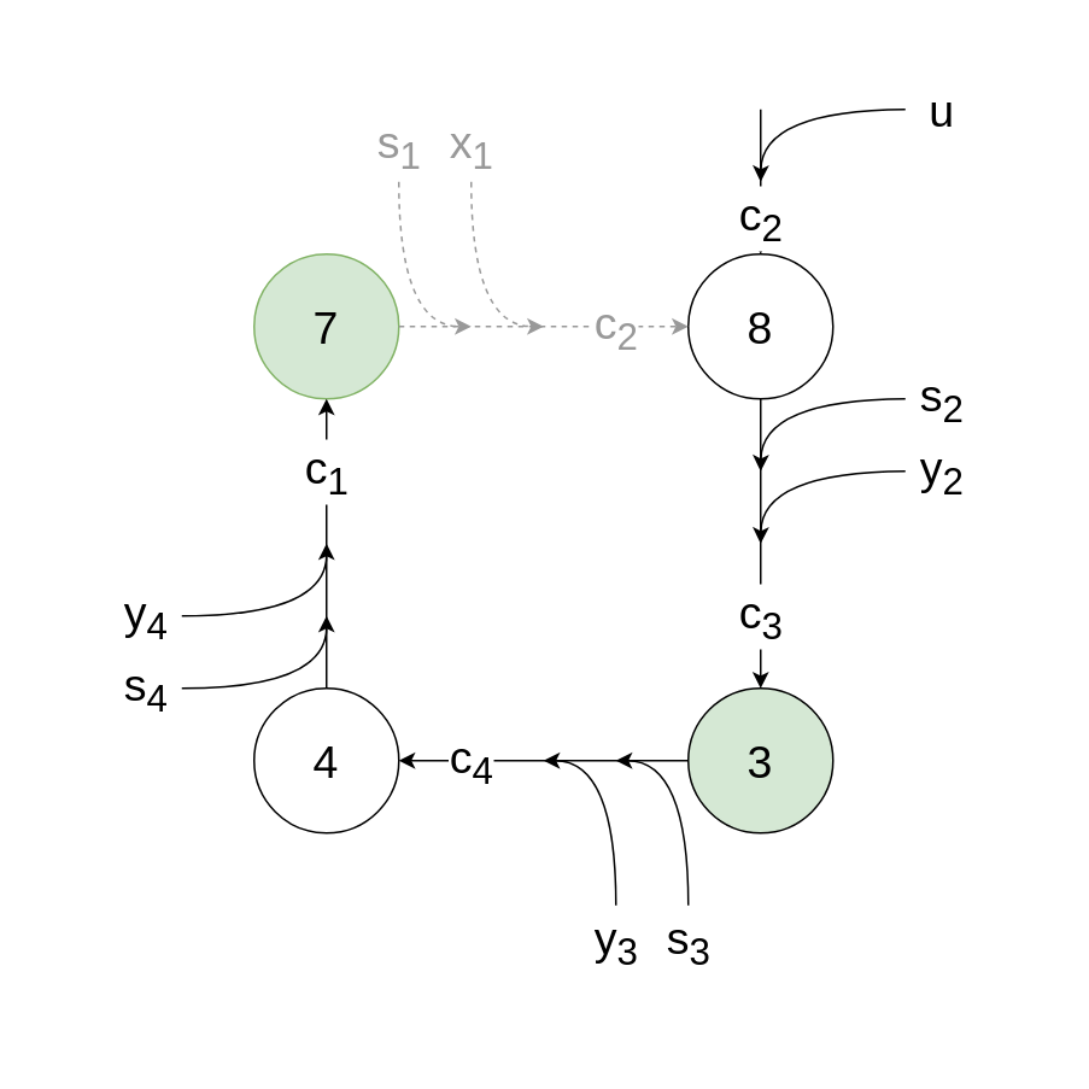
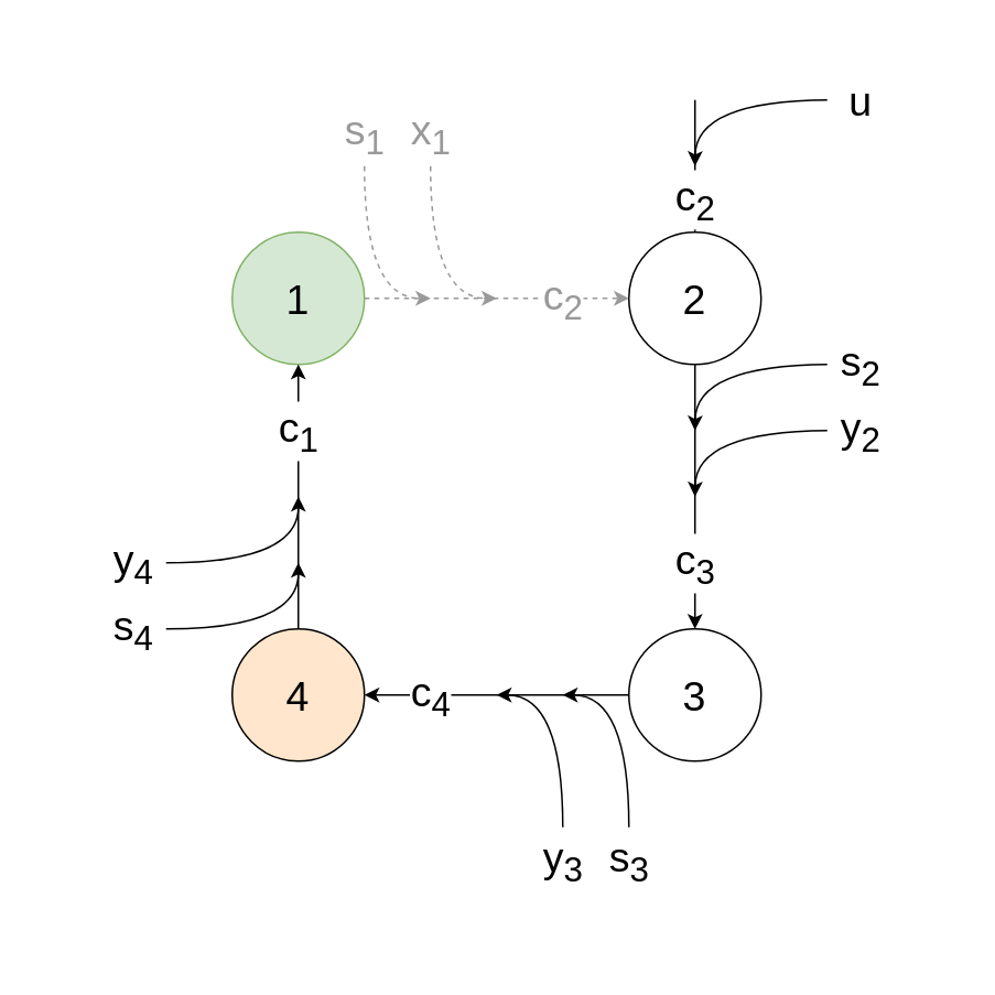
  <mxCell id="0" />
  <mxCell id="1" parent="0" />
  <mxCell id="2" value="" style="rounded=0;whiteSpace=wrap;html=1;fillColor=none;strokeColor=none;" parent="1" vertex="1"><mxGeometry x="20" y="20" width="560" height="560" as="geometry" /></mxCell>
- <mxCell id="3" value="4" style="ellipse;whiteSpace=wrap;html=1;aspect=fixed;fontSize=25;" parent="1" vertex="1"><mxGeometry x="140" y="380" width="80" height="80" as="geometry" /></mxCell>
- <mxCell id="4" value="3" style="ellipse;whiteSpace=wrap;html=1;aspect=fixed;fontSize=25;fillColor=#d5e8d4;" parent="1" vertex="1"><mxGeometry x="380" y="380" width="80" height="80" as="geometry" /></mxCell>
- <mxCell id="5" value="7" style="ellipse;whiteSpace=wrap;html=1;aspect=fixed;fontSize=25;fillColor=#d5e8d4;strokeColor=#82b366;" parent="1" vertex="1"><mxGeometry x="140" y="140" width="80" height="80" as="geometry" /></mxCell>
- <mxCell id="6" value="8" style="ellipse;whiteSpace=wrap;html=1;aspect=fixed;fontSize=25;" parent="1" vertex="1"><mxGeometry x="380" y="140" width="80" height="80" as="geometry" /></mxCell>
+ <mxCell id="3" value="4" style="ellipse;whiteSpace=wrap;html=1;aspect=fixed;fontSize=25;fillColor=#ffe6cc;" parent="1" vertex="1"><mxGeometry x="140" y="380" width="80" height="80" as="geometry" /></mxCell>
+ <mxCell id="4" value="3" style="ellipse;whiteSpace=wrap;html=1;aspect=fixed;fontSize=25;" parent="1" vertex="1"><mxGeometry x="380" y="380" width="80" height="80" as="geometry" /></mxCell>
+ <mxCell id="5" value="1" style="ellipse;whiteSpace=wrap;html=1;aspect=fixed;fontSize=25;fillColor=#d5e8d4;strokeColor=#82b366;" parent="1" vertex="1"><mxGeometry x="140" y="140" width="80" height="80" as="geometry" /></mxCell>
+ <mxCell id="6" value="2" style="ellipse;whiteSpace=wrap;html=1;aspect=fixed;fontSize=25;" parent="1" vertex="1"><mxGeometry x="380" y="140" width="80" height="80" as="geometry" /></mxCell>
  <mxCell id="7" value="Untitled Layer" parent="0" />
  <mxCell id="8" value="c&lt;sub&gt;2&lt;/sub&gt;" style="endArrow=classic;html=1;rounded=0;fontSize=25;" edge="1" parent="7"><mxGeometry x="0.5" width="50" height="50" relative="1" as="geometry"><mxPoint x="420" y="60" as="sourcePoint" /><mxPoint x="420" y="140" as="targetPoint" /><mxPoint as="offset" /></mxGeometry></mxCell>
  <mxCell id="9" value="u" style="edgeStyle=orthogonalEdgeStyle;rounded=0;orthogonalLoop=1;jettySize=auto;html=1;fontSize=25;curved=1;" edge="1" parent="7"><mxGeometry x="-1" y="-20" relative="1" as="geometry"><mxPoint x="500" y="60" as="sourcePoint" /><mxPoint x="420" y="100" as="targetPoint" /><mxPoint x="20" y="20" as="offset" /></mxGeometry></mxCell>
  <mxCell id="10" value="Untitled Layer" parent="0" />
  <mxCell id="11" value="c&lt;sub&gt;3&lt;/sub&gt;" style="edgeStyle=orthogonalEdgeStyle;rounded=0;orthogonalLoop=1;jettySize=auto;html=1;fontSize=25;" edge="1" parent="10"><mxGeometry x="0.5" relative="1" as="geometry"><mxPoint as="offset" /><mxPoint x="420" y="220" as="sourcePoint" /><mxPoint x="420" y="380" as="targetPoint" /></mxGeometry></mxCell>
  <mxCell id="12" value="s&lt;sub&gt;2&lt;/sub&gt;" style="edgeStyle=orthogonalEdgeStyle;rounded=0;orthogonalLoop=1;jettySize=auto;html=1;fontSize=25;curved=1;" edge="1" parent="10"><mxGeometry x="-1" y="-20" relative="1" as="geometry"><mxPoint x="500" y="220" as="sourcePoint" /><mxPoint x="420" y="260" as="targetPoint" /><mxPoint x="20" y="20" as="offset" /></mxGeometry></mxCell>
  <mxCell id="13" value="y&lt;sub&gt;2&lt;/sub&gt;" style="edgeStyle=orthogonalEdgeStyle;rounded=0;orthogonalLoop=1;jettySize=auto;html=1;fontSize=25;curved=1;" edge="1" parent="10"><mxGeometry x="-1" y="-20" relative="1" as="geometry"><mxPoint x="500" y="260" as="sourcePoint" /><mxPoint x="420" y="300" as="targetPoint" /><mxPoint x="20" y="20" as="offset" /></mxGeometry></mxCell>
  <mxCell id="14" value="Untitled Layer" parent="0" />
  <mxCell id="15" value="c&lt;sub&gt;4&lt;/sub&gt;" style="edgeStyle=orthogonalEdgeStyle;rounded=0;orthogonalLoop=1;jettySize=auto;html=1;fontSize=25;" edge="1" parent="14"><mxGeometry x="0.5" relative="1" as="geometry"><mxPoint as="offset" /><mxPoint x="380" y="420" as="sourcePoint" /><mxPoint x="220" y="420" as="targetPoint" /></mxGeometry></mxCell>
  <mxCell id="16" value="s&lt;sub&gt;3&lt;/sub&gt;" style="edgeStyle=orthogonalEdgeStyle;rounded=0;orthogonalLoop=1;jettySize=auto;html=1;fontSize=25;curved=1;" edge="1" parent="14"><mxGeometry x="-1" y="-20" relative="1" as="geometry"><mxPoint x="380" y="500" as="sourcePoint" /><mxPoint x="340" y="420" as="targetPoint" /><mxPoint x="-20" y="20" as="offset" /><Array as="points"><mxPoint x="380" y="420" /></Array></mxGeometry></mxCell>
  <mxCell id="17" value="y&lt;sub&gt;3&lt;/sub&gt;" style="edgeStyle=orthogonalEdgeStyle;rounded=0;orthogonalLoop=1;jettySize=auto;html=1;fontSize=25;curved=1;" edge="1" parent="14"><mxGeometry x="-1" y="-20" relative="1" as="geometry"><mxPoint x="340" y="500" as="sourcePoint" /><mxPoint x="300" y="420" as="targetPoint" /><mxPoint x="-20" y="20" as="offset" /><Array as="points"><mxPoint x="340" y="420" /></Array></mxGeometry></mxCell>
  <mxCell id="18" value="Untitled Layer" parent="0" />
  <mxCell id="19" value="c&lt;sub&gt;1&lt;/sub&gt;" style="edgeStyle=orthogonalEdgeStyle;rounded=0;orthogonalLoop=1;jettySize=auto;html=1;fontSize=25;" edge="1" parent="18"><mxGeometry x="0.5" relative="1" as="geometry"><mxPoint as="offset" /><mxPoint x="180" y="380" as="sourcePoint" /><mxPoint x="180" y="220" as="targetPoint" /></mxGeometry></mxCell>
  <mxCell id="20" value="s&lt;sub&gt;4&lt;/sub&gt;" style="edgeStyle=orthogonalEdgeStyle;rounded=0;orthogonalLoop=1;jettySize=auto;html=1;fontSize=25;curved=1;" edge="1" parent="18"><mxGeometry x="-1" y="-20" relative="1" as="geometry"><mxPoint x="100" y="380" as="sourcePoint" /><mxPoint x="180" y="340" as="targetPoint" /><mxPoint x="-20" y="-20" as="offset" /><Array as="points"><mxPoint x="180" y="380" /></Array></mxGeometry></mxCell>
  <mxCell id="21" value="y&lt;sub&gt;4&lt;/sub&gt;" style="edgeStyle=orthogonalEdgeStyle;rounded=0;orthogonalLoop=1;jettySize=auto;html=1;fontSize=25;curved=1;" edge="1" parent="18"><mxGeometry x="-1" y="-20" relative="1" as="geometry"><mxPoint x="100" y="340" as="sourcePoint" /><mxPoint x="180" y="300" as="targetPoint" /><mxPoint x="-20" y="-20" as="offset" /><Array as="points"><mxPoint x="180" y="340" /></Array></mxGeometry></mxCell>
  <mxCell id="22" value="Untitled Layer" parent="0" />
  <mxCell id="23" value="c&lt;sub&gt;2&lt;/sub&gt;" style="edgeStyle=orthogonalEdgeStyle;rounded=0;orthogonalLoop=1;jettySize=auto;html=1;fontSize=25;dashed=1;strokeColor=#999999;fontColor=#999999;" edge="1" parent="22"><mxGeometry x="0.5" relative="1" as="geometry"><mxPoint as="offset" /><mxPoint x="220" y="180" as="sourcePoint" /><mxPoint x="380" y="180" as="targetPoint" /></mxGeometry></mxCell>
  <mxCell id="24" value="s&lt;sub&gt;1&lt;/sub&gt;" style="endArrow=classic;html=1;rounded=0;fontSize=25;fontColor=#999999;strokeColor=#999999;edgeStyle=orthogonalEdgeStyle;curved=1;dashed=1;" edge="1" parent="22"><mxGeometry x="-1" y="-20" width="50" height="50" relative="1" as="geometry"><mxPoint x="220" y="100" as="sourcePoint" /><mxPoint x="260" y="180" as="targetPoint" /><Array as="points"><mxPoint x="220" y="180" /></Array><mxPoint x="20" y="-20" as="offset" /></mxGeometry></mxCell>
  <mxCell id="25" value="x&lt;sub&gt;1&lt;/sub&gt;" style="endArrow=classic;html=1;rounded=0;fontSize=25;fontColor=#999999;strokeColor=#999999;edgeStyle=orthogonalEdgeStyle;curved=1;dashed=1;" edge="1" parent="22"><mxGeometry x="-1" y="-20" width="50" height="50" relative="1" as="geometry"><mxPoint x="260" y="100" as="sourcePoint" /><mxPoint x="300" y="180" as="targetPoint" /><Array as="points"><mxPoint x="260" y="180" /></Array><mxPoint x="20" y="-20" as="offset" /></mxGeometry></mxCell>
